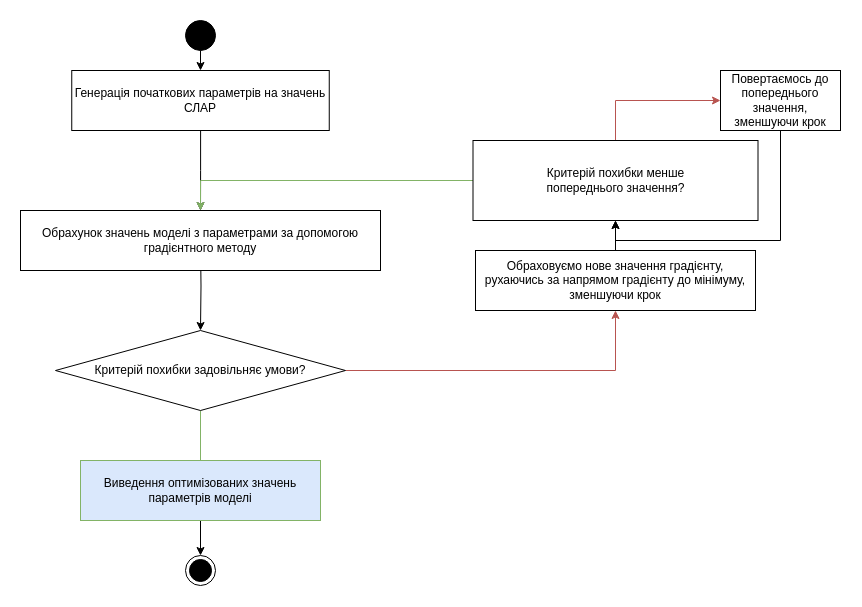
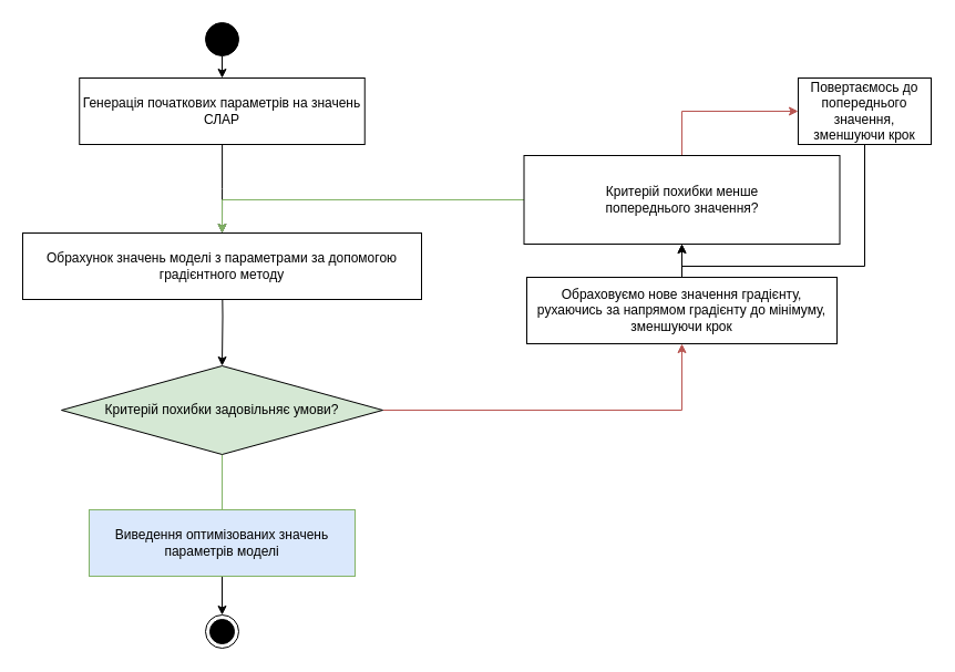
  <mxCell id="0" />
  <mxCell id="1" parent="0" />
  <mxCell id="2" style="edgeStyle=orthogonalEdgeStyle;rounded=0;orthogonalLoop=1;jettySize=auto;html=1;entryX=0.5;entryY=0;entryDx=0;entryDy=0;" parent="1" target="5" edge="1"><mxGeometry relative="1" as="geometry"><mxPoint x="200" y="50" as="sourcePoint" /></mxGeometry></mxCell>
  <mxCell id="3" value="" style="ellipse;fillColor=strokeColor;html=1;strokeColor=default;" parent="1" vertex="1"><mxGeometry x="185" y="20" width="30" height="30" as="geometry" /></mxCell>
  <mxCell id="4" style="edgeStyle=orthogonalEdgeStyle;rounded=0;orthogonalLoop=1;jettySize=auto;html=1;entryX=0.5;entryY=0;entryDx=0;entryDy=0;" parent="1" source="5" target="7" edge="1"><mxGeometry relative="1" as="geometry"><mxPoint x="200" y="180" as="targetPoint" /></mxGeometry></mxCell>
  <mxCell id="5" value="Генерація початкових параметрів на значень СЛАР" style="rounded=0;whiteSpace=wrap;html=1;" parent="1" vertex="1"><mxGeometry x="71.25" y="70" width="257.5" height="60" as="geometry" /></mxCell>
  <mxCell id="6" style="edgeStyle=orthogonalEdgeStyle;rounded=0;orthogonalLoop=1;jettySize=auto;html=1;entryX=0.5;entryY=0;entryDx=0;entryDy=0;" parent="1" target="10" edge="1"><mxGeometry relative="1" as="geometry"><mxPoint x="200" y="240" as="sourcePoint" /></mxGeometry></mxCell>
  <mxCell id="7" value="Обрахунок значень моделі з параметрами за допомогою градієнтного методу" style="rounded=0;whiteSpace=wrap;html=1;" parent="1" vertex="1"><mxGeometry x="20" y="210" width="360" height="60" as="geometry" /></mxCell>
  <mxCell id="8" style="edgeStyle=orthogonalEdgeStyle;rounded=0;orthogonalLoop=1;jettySize=auto;html=1;fillColor=#d5e8d4;strokeColor=#82b366;endArrow=none;" parent="1" source="10" target="12" edge="1"><mxGeometry relative="1" as="geometry" /></mxCell>
  <mxCell id="9" style="edgeStyle=orthogonalEdgeStyle;rounded=0;orthogonalLoop=1;jettySize=auto;html=1;entryX=0.5;entryY=1;entryDx=0;entryDy=0;fillColor=#f8cecc;strokeColor=#b85450;" parent="1" source="10" target="15" edge="1"><mxGeometry relative="1" as="geometry" /></mxCell>
- <mxCell id="10" value="Критерій похибки задовільняє умови?" style="rhombus;whiteSpace=wrap;html=1;" parent="1" vertex="1"><mxGeometry x="55" y="330" width="290" height="80" as="geometry" /></mxCell>
+ <mxCell id="10" value="Критерій похибки задовільняє умови?" style="rhombus;whiteSpace=wrap;html=1;fillColor=#d5e8d4;" parent="1" vertex="1"><mxGeometry x="55" y="330" width="290" height="80" as="geometry" /></mxCell>
  <mxCell id="11" style="edgeStyle=orthogonalEdgeStyle;rounded=0;orthogonalLoop=1;jettySize=auto;html=1;entryX=0.5;entryY=0;entryDx=0;entryDy=0;" parent="1" source="12" target="13" edge="1"><mxGeometry relative="1" as="geometry" /></mxCell>
  <mxCell id="12" value="Виведення оптимізованих значень параметрів моделі" style="rounded=0;whiteSpace=wrap;html=1;fillColor=#dae8fc;strokeColor=#82b366;" parent="1" vertex="1"><mxGeometry x="80" y="460" width="240" height="60" as="geometry" /></mxCell>
  <mxCell id="13" value="" style="ellipse;html=1;shape=endState;fillColor=strokeColor;" parent="1" vertex="1"><mxGeometry x="185" y="555" width="30" height="30" as="geometry" /></mxCell>
  <mxCell id="14" style="edgeStyle=orthogonalEdgeStyle;rounded=0;orthogonalLoop=1;jettySize=auto;html=1;entryX=0.5;entryY=1;entryDx=0;entryDy=0;" parent="1" source="15" target="18" edge="1"><mxGeometry relative="1" as="geometry" /></mxCell>
  <mxCell id="15" value="Обраховуємо нове значення градієнту, рухаючись за напрямом градієнту до мінімуму, зменшуючи крок" style="rounded=0;whiteSpace=wrap;html=1;" parent="1" vertex="1"><mxGeometry x="475" y="250" width="280" height="60" as="geometry" /></mxCell>
  <mxCell id="16" style="edgeStyle=orthogonalEdgeStyle;rounded=0;orthogonalLoop=1;jettySize=auto;html=1;entryX=0;entryY=0.5;entryDx=0;entryDy=0;fillColor=#f8cecc;strokeColor=#b85450;" parent="1" source="18" target="20" edge="1"><mxGeometry relative="1" as="geometry" /></mxCell>
  <mxCell id="17" style="edgeStyle=orthogonalEdgeStyle;rounded=0;orthogonalLoop=1;jettySize=auto;html=1;entryX=0.5;entryY=0;entryDx=0;entryDy=0;fillColor=#d5e8d4;strokeColor=#82b366;" parent="1" source="18" target="7" edge="1"><mxGeometry relative="1" as="geometry" /></mxCell>
  <mxCell id="18" value="Критерій похибки менше &lt;br&gt;попереднього значення?" style="whiteSpace=wrap;html=1;rounded=0;" parent="1" vertex="1"><mxGeometry x="472.5" y="140" width="285" height="80" as="geometry" /></mxCell>
  <mxCell id="19" style="edgeStyle=orthogonalEdgeStyle;rounded=0;orthogonalLoop=1;jettySize=auto;html=1;entryX=0.5;entryY=1;entryDx=0;entryDy=0;" parent="1" source="20" target="18" edge="1"><mxGeometry relative="1" as="geometry" /></mxCell>
  <mxCell id="20" value="Повертаємось до попереднього значення, зменшуючи крок" style="rounded=0;whiteSpace=wrap;html=1;" parent="1" vertex="1"><mxGeometry x="720" y="70" width="120" height="60" as="geometry" /></mxCell>
